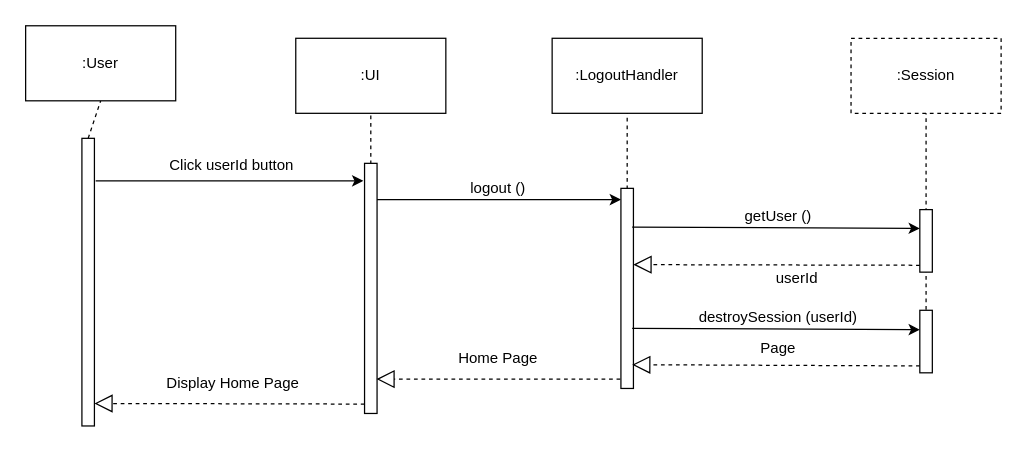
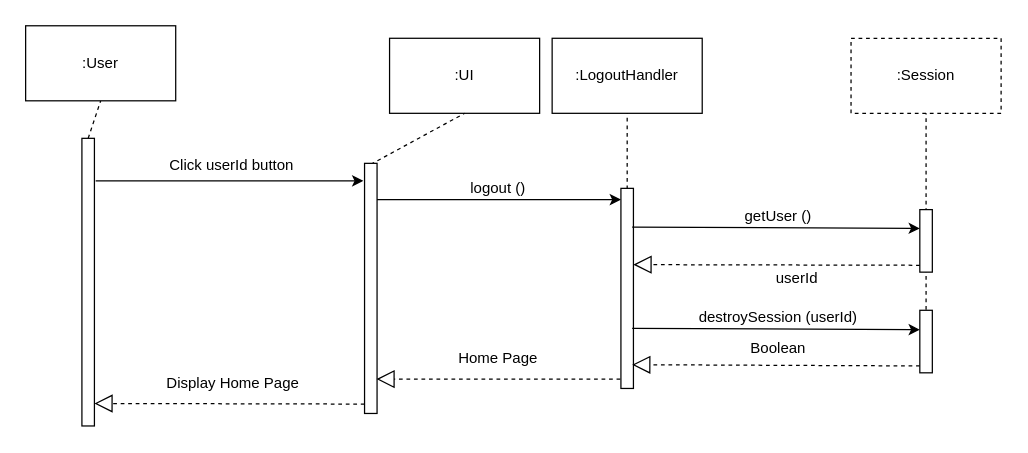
  <mxCell id="0" />
  <mxCell id="1" parent="0" />
  <mxCell id="2" value="" style="endArrow=none;dashed=1;html=1;entryX=0.5;entryY=1;entryDx=0;entryDy=0;" parent="1" target="3" edge="1"><mxGeometry width="50" height="50" relative="1" as="geometry"><mxPoint x="70" y="110" as="sourcePoint" /><mxPoint x="69.5" y="80" as="targetPoint" /></mxGeometry></mxCell>
  <mxCell id="3" value=":User" style="rounded=0;whiteSpace=wrap;html=1;" parent="1" vertex="1"><mxGeometry x="20" y="20" width="120" height="60" as="geometry" /></mxCell>
  <mxCell id="4" value="" style="html=1;points=[];perimeter=orthogonalPerimeter;" parent="1" vertex="1"><mxGeometry x="65" y="110" width="10" height="230" as="geometry" /></mxCell>
- <mxCell id="5" value=":UI&lt;br&gt;" style="rounded=0;whiteSpace=wrap;html=1;" parent="1" vertex="1"><mxGeometry x="236" y="30" width="120" height="60" as="geometry" /></mxCell>
+ <mxCell id="5" value=":UI&lt;br&gt;" style="rounded=0;whiteSpace=wrap;html=1;" parent="1" vertex="1"><mxGeometry x="311" y="30" width="120" height="60" as="geometry" /></mxCell>
  <mxCell id="6" value="Display Home Page&#10;" style="text;align=center;fontStyle=0;verticalAlign=middle;spacingLeft=3;spacingRight=3;strokeColor=none;rotatable=0;points=[[0,0.5],[1,0.5]];portConstraint=eastwest;fontSize=12;" parent="1" vertex="1"><mxGeometry x="146" y="307" width="80" height="10" as="geometry" /></mxCell>
  <mxCell id="7" value="" style="endArrow=none;dashed=1;html=1;entryX=0.5;entryY=1;entryDx=0;entryDy=0;exitX=0.5;exitY=0.004;exitDx=0;exitDy=0;exitPerimeter=0;" parent="1" source="8" target="5" edge="1"><mxGeometry width="50" height="50" relative="1" as="geometry"><mxPoint x="296" y="120" as="sourcePoint" /><mxPoint x="296" y="120" as="targetPoint" /></mxGeometry></mxCell>
  <mxCell id="8" value="" style="html=1;points=[];perimeter=orthogonalPerimeter;" parent="1" vertex="1"><mxGeometry x="291" y="130" width="10" height="200" as="geometry" /></mxCell>
  <mxCell id="9" value="" style="endArrow=block;dashed=1;endFill=0;endSize=12;html=1;" parent="1" edge="1"><mxGeometry width="160" relative="1" as="geometry"><mxPoint x="291" y="322.5" as="sourcePoint" /><mxPoint x="75" y="322" as="targetPoint" /></mxGeometry></mxCell>
  <mxCell id="10" value="" style="endArrow=classic;html=1;fontSize=12;exitX=1.1;exitY=0.12;exitDx=0;exitDy=0;exitPerimeter=0;" parent="1" edge="1"><mxGeometry width="50" height="50" relative="1" as="geometry"><mxPoint x="76" y="144" as="sourcePoint" /><mxPoint x="290" y="144" as="targetPoint" /></mxGeometry></mxCell>
  <mxCell id="11" value="Click userId button" style="text;align=center;fontStyle=0;verticalAlign=middle;spacingLeft=3;spacingRight=3;strokeColor=none;rotatable=0;points=[[0,0.5],[1,0.5]];portConstraint=eastwest;fontSize=12;" parent="1" vertex="1"><mxGeometry x="145" y="130" width="80" as="geometry" /></mxCell>
  <mxCell id="12" value=":&lt;span&gt;LogoutHandler&lt;/span&gt;&lt;br&gt;" style="rounded=0;whiteSpace=wrap;html=1;" parent="1" vertex="1"><mxGeometry x="441" y="30" width="120" height="60" as="geometry" /></mxCell>
  <mxCell id="13" value="" style="endArrow=none;dashed=1;html=1;entryX=0.5;entryY=1;entryDx=0;entryDy=0;exitX=0.5;exitY=0.004;exitDx=0;exitDy=0;exitPerimeter=0;" parent="1" source="14" target="12" edge="1"><mxGeometry width="50" height="50" relative="1" as="geometry"><mxPoint x="501" y="120" as="sourcePoint" /><mxPoint x="501" y="120" as="targetPoint" /></mxGeometry></mxCell>
  <mxCell id="14" value="" style="html=1;points=[];perimeter=orthogonalPerimeter;" parent="1" vertex="1"><mxGeometry x="496" y="150" width="10" height="160" as="geometry" /></mxCell>
  <mxCell id="15" value="" style="endArrow=classic;html=1;fontSize=12;exitX=1.1;exitY=0.12;exitDx=0;exitDy=0;exitPerimeter=0;" parent="1" edge="1"><mxGeometry width="50" height="50" relative="1" as="geometry"><mxPoint x="301" y="159" as="sourcePoint" /><mxPoint x="496" y="159" as="targetPoint" /></mxGeometry></mxCell>
  <mxCell id="16" value="logout ()" style="text;align=center;fontStyle=0;verticalAlign=middle;spacingLeft=3;spacingRight=3;strokeColor=none;rotatable=0;points=[[0,0.5],[1,0.5]];portConstraint=eastwest;fontSize=12;" parent="1" vertex="1"><mxGeometry x="358" y="149" width="80" as="geometry" /></mxCell>
  <mxCell id="17" value=":Session&lt;br&gt;" style="rounded=0;whiteSpace=wrap;html=1;dashed=1;" parent="1" vertex="1"><mxGeometry x="680" y="30" width="120" height="60" as="geometry" /></mxCell>
  <mxCell id="18" value="" style="endArrow=none;dashed=1;html=1;entryX=0.5;entryY=1;entryDx=0;entryDy=0;" parent="1" target="17" edge="1"><mxGeometry width="50" height="50" relative="1" as="geometry"><mxPoint x="740" y="247" as="sourcePoint" /><mxPoint x="740" y="117" as="targetPoint" /></mxGeometry></mxCell>
  <mxCell id="19" value="" style="html=1;points=[];perimeter=orthogonalPerimeter;" parent="1" vertex="1"><mxGeometry x="735" y="167" width="10" height="50" as="geometry" /></mxCell>
  <mxCell id="20" value="" style="endArrow=classic;html=1;fontSize=12;exitX=1.1;exitY=0.12;exitDx=0;exitDy=0;exitPerimeter=0;" parent="1" edge="1"><mxGeometry width="50" height="50" relative="1" as="geometry"><mxPoint x="505" y="262" as="sourcePoint" /><mxPoint x="735" y="263" as="targetPoint" /></mxGeometry></mxCell>
  <mxCell id="21" value="destroySession (userId)" style="text;align=center;fontStyle=0;verticalAlign=middle;spacingLeft=3;spacingRight=3;strokeColor=none;rotatable=0;points=[[0,0.5],[1,0.5]];portConstraint=eastwest;fontSize=12;" parent="1" vertex="1"><mxGeometry x="582" y="252" width="80" as="geometry" /></mxCell>
  <mxCell id="22" value="" style="endArrow=block;dashed=1;endFill=0;endSize=12;html=1;" parent="1" edge="1"><mxGeometry width="160" relative="1" as="geometry"><mxPoint x="735" y="292" as="sourcePoint" /><mxPoint x="505" y="291" as="targetPoint" /></mxGeometry></mxCell>
- <mxCell id="23" value="Page" style="text;html=1;strokeColor=none;fillColor=none;align=center;verticalAlign=middle;whiteSpace=wrap;rounded=0;" parent="1" vertex="1"><mxGeometry x="602" y="267.5" width="40" height="20" as="geometry" /></mxCell>
+ <mxCell id="23" value="Boolean" style="text;html=1;strokeColor=none;fillColor=none;align=center;verticalAlign=middle;whiteSpace=wrap;rounded=0;" parent="1" vertex="1"><mxGeometry x="602" y="267.5" width="40" height="20" as="geometry" /></mxCell>
  <mxCell id="24" value="Home Page&#10;" style="text;align=center;fontStyle=0;verticalAlign=middle;spacingLeft=3;spacingRight=3;strokeColor=none;rotatable=0;points=[[0,0.5],[1,0.5]];portConstraint=eastwest;fontSize=12;" parent="1" vertex="1"><mxGeometry x="358" y="287.5" width="80" height="10" as="geometry" /></mxCell>
  <mxCell id="25" value="" style="endArrow=block;dashed=1;endFill=0;endSize=12;html=1;" parent="1" edge="1"><mxGeometry width="160" relative="1" as="geometry"><mxPoint x="495.5" y="302.5" as="sourcePoint" /><mxPoint x="300.5" y="302.5" as="targetPoint" /></mxGeometry></mxCell>
  <mxCell id="26" value="" style="endArrow=classic;html=1;fontSize=12;exitX=1.1;exitY=0.12;exitDx=0;exitDy=0;exitPerimeter=0;" parent="1" edge="1"><mxGeometry width="50" height="50" relative="1" as="geometry"><mxPoint x="505" y="181" as="sourcePoint" /><mxPoint x="735" y="182" as="targetPoint" /></mxGeometry></mxCell>
  <mxCell id="27" value="getUser ()" style="text;align=center;fontStyle=0;verticalAlign=middle;spacingLeft=3;spacingRight=3;strokeColor=none;rotatable=0;points=[[0,0.5],[1,0.5]];portConstraint=eastwest;fontSize=12;" parent="1" vertex="1"><mxGeometry x="582" y="171" width="80" as="geometry" /></mxCell>
  <mxCell id="28" value="" style="endArrow=block;dashed=1;endFill=0;endSize=12;html=1;" parent="1" edge="1"><mxGeometry width="160" relative="1" as="geometry"><mxPoint x="735" y="211.5" as="sourcePoint" /><mxPoint x="506" y="211" as="targetPoint" /></mxGeometry></mxCell>
  <mxCell id="29" value="userId" style="text;html=1;strokeColor=none;fillColor=none;align=center;verticalAlign=middle;whiteSpace=wrap;rounded=0;" parent="1" vertex="1"><mxGeometry x="617" y="211.5" width="40" height="20" as="geometry" /></mxCell>
  <mxCell id="30" value="" style="html=1;points=[];perimeter=orthogonalPerimeter;" parent="1" vertex="1"><mxGeometry x="735" y="247.5" width="10" height="50" as="geometry" /></mxCell>
